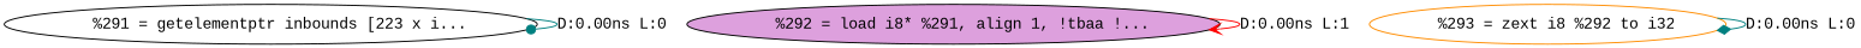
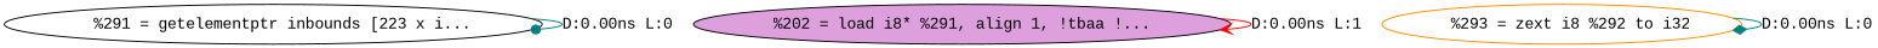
  digraph {
    fontname="Liberation Mono"
    node [style=filled fillcolor=white color=black fontname="Liberation Mono"]
    edge [color=teal fontname="Liberation Mono"]
    n1 [label="  %291 = getelementptr inbounds [223 x i..."]
-   n2 [label="  %292 = load i8* %291, align 1, !tbaa !..." fillcolor=plum]
+   n2 [label="%202 = load i8* %291, align 1, !tbaa !..." fillcolor=plum]
    n3 [label="  %293 = zext i8 %292 to i32" color=darkorange]
    n1 -> n1 [label="D:0.00ns L:0" arrowhead=dot]
    n2 -> n2 [color=red label="D:0.00ns L:1" arrowhead=vee]
    n3 -> n3 [label="D:0.00ns L:0" arrowhead=diamond]
  }
